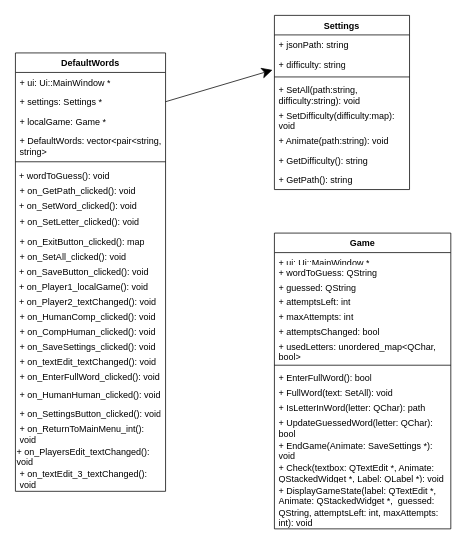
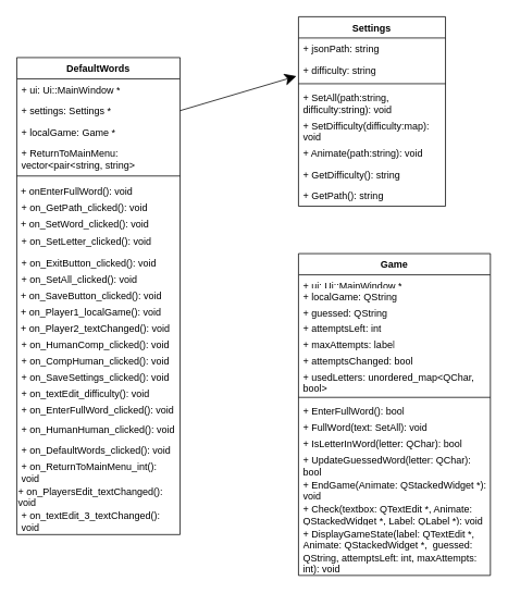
  <mxCell id="0" />
  <mxCell id="1" parent="0" />
  <mxCell id="2" value="DefaultWords" style="swimlane;fontStyle=1;align=center;verticalAlign=top;childLayout=stackLayout;horizontal=1;startSize=26;horizontalStack=0;resizeParent=1;resizeParentMax=0;resizeLast=0;collapsible=1;marginBottom=0;whiteSpace=wrap;html=1;" vertex="1" parent="1"><mxGeometry x="20" y="70" width="200" height="584" as="geometry"><mxRectangle x="220" y="510" width="110" height="30" as="alternateBounds" /></mxGeometry></mxCell>
  <mxCell id="3" value="+ ui: Ui::MainWindow *" style="text;strokeColor=none;fillColor=none;align=left;verticalAlign=top;spacingLeft=4;spacingRight=4;overflow=hidden;rotatable=0;points=[[0,0.5],[1,0.5]];portConstraint=eastwest;whiteSpace=wrap;html=1;" vertex="1" parent="2"><mxGeometry y="26" width="200" height="26" as="geometry" /></mxCell>
  <mxCell id="4" value="+ settings: Settings *" style="text;strokeColor=none;fillColor=none;align=left;verticalAlign=top;spacingLeft=4;spacingRight=4;overflow=hidden;rotatable=0;points=[[0,0.5],[1,0.5]];portConstraint=eastwest;whiteSpace=wrap;html=1;" vertex="1" parent="2"><mxGeometry y="52" width="200" height="26" as="geometry" /></mxCell>
  <mxCell id="5" value="+ localGame: Game *" style="text;strokeColor=none;fillColor=none;align=left;verticalAlign=top;spacingLeft=4;spacingRight=4;overflow=hidden;rotatable=0;points=[[0,0.5],[1,0.5]];portConstraint=eastwest;whiteSpace=wrap;html=1;" vertex="1" parent="2"><mxGeometry y="78" width="200" height="26" as="geometry" /></mxCell>
- <mxCell id="6" value="+ DefaultWords: vector&amp;lt;pair&amp;lt;string, string&amp;gt;" style="text;strokeColor=none;fillColor=none;align=left;verticalAlign=top;spacingLeft=4;spacingRight=4;overflow=hidden;rotatable=0;points=[[0,0.5],[1,0.5]];portConstraint=eastwest;whiteSpace=wrap;html=1;" vertex="1" parent="2"><mxGeometry y="104" width="200" height="36" as="geometry" /></mxCell>
+ <mxCell id="6" value="+ ReturnToMainMenu: vector&amp;lt;pair&amp;lt;string, string&amp;gt;" style="text;strokeColor=none;fillColor=none;align=left;verticalAlign=top;spacingLeft=4;spacingRight=4;overflow=hidden;rotatable=0;points=[[0,0.5],[1,0.5]];portConstraint=eastwest;whiteSpace=wrap;html=1;" vertex="1" parent="2"><mxGeometry y="104" width="200" height="36" as="geometry" /></mxCell>
  <mxCell id="7" value="" style="line;strokeWidth=1;fillColor=none;align=left;verticalAlign=middle;spacingTop=-1;spacingLeft=3;spacingRight=3;rotatable=0;labelPosition=right;points=[];portConstraint=eastwest;strokeColor=inherit;" vertex="1" parent="2"><mxGeometry y="140" width="200" height="10" as="geometry" /></mxCell>
- <mxCell id="8" value=" + wordToGuess(): void" style="text;whiteSpace=wrap;" vertex="1" parent="2"><mxGeometry y="150" width="200" height="20" as="geometry" /></mxCell>
+ <mxCell id="8" value=" + onEnterFullWord(): void" style="text;whiteSpace=wrap;" vertex="1" parent="2"><mxGeometry y="150" width="200" height="20" as="geometry" /></mxCell>
  <mxCell id="9" value="     + on_GetPath_clicked(): void&lt;div&gt;&lt;br/&gt;&lt;/div&gt;" style="text;strokeColor=none;fillColor=none;align=left;verticalAlign=top;spacingLeft=4;spacingRight=4;overflow=hidden;rotatable=0;points=[[0,0.5],[1,0.5]];portConstraint=eastwest;whiteSpace=wrap;html=1;" vertex="1" parent="2"><mxGeometry y="170" width="200" height="20" as="geometry" /></mxCell>
  <mxCell id="10" value=" + on_SetWord_clicked(): void" style="text;whiteSpace=wrap;" vertex="1" parent="2"><mxGeometry y="190" width="200" height="22" as="geometry" /></mxCell>
  <mxCell id="11" value="     + on_SetLetter_clicked(): void&lt;div&gt;&lt;br/&gt;&lt;/div&gt;" style="text;strokeColor=none;fillColor=none;align=left;verticalAlign=top;spacingLeft=4;spacingRight=4;overflow=hidden;rotatable=0;points=[[0,0.5],[1,0.5]];portConstraint=eastwest;whiteSpace=wrap;html=1;" vertex="1" parent="2"><mxGeometry y="212" width="200" height="26" as="geometry" /></mxCell>
- <mxCell id="12" value="&lt;div&gt;     + on_ExitButton_clicked(): map &lt;br&gt;&lt;/div&gt;" style="text;strokeColor=none;fillColor=none;align=left;verticalAlign=top;spacingLeft=4;spacingRight=4;overflow=hidden;rotatable=0;points=[[0,0.5],[1,0.5]];portConstraint=eastwest;whiteSpace=wrap;html=1;" vertex="1" parent="2"><mxGeometry y="238" width="200" height="20" as="geometry" /></mxCell>
+ <mxCell id="12" value="&lt;div&gt;     + on_ExitButton_clicked(): void &lt;br&gt;&lt;/div&gt;" style="text;strokeColor=none;fillColor=none;align=left;verticalAlign=top;spacingLeft=4;spacingRight=4;overflow=hidden;rotatable=0;points=[[0,0.5],[1,0.5]];portConstraint=eastwest;whiteSpace=wrap;html=1;" vertex="1" parent="2"><mxGeometry y="238" width="200" height="20" as="geometry" /></mxCell>
  <mxCell id="13" value="&lt;div&gt;     + on_SetAll_clicked(): void &lt;br&gt;&lt;/div&gt;" style="text;strokeColor=none;fillColor=none;align=left;verticalAlign=top;spacingLeft=4;spacingRight=4;overflow=hidden;rotatable=0;points=[[0,0.5],[1,0.5]];portConstraint=eastwest;whiteSpace=wrap;html=1;" vertex="1" parent="2"><mxGeometry y="258" width="200" height="20" as="geometry" /></mxCell>
  <mxCell id="14" value=" + on_SaveButton_clicked(): void" style="text;whiteSpace=wrap;" vertex="1" parent="2"><mxGeometry y="278" width="200" height="20" as="geometry" /></mxCell>
  <mxCell id="15" value=" + on_Player1_localGame(): void" style="text;whiteSpace=wrap;" vertex="1" parent="2"><mxGeometry y="298" width="200" height="20" as="geometry" /></mxCell>
  <mxCell id="16" value=" + on_Player2_textChanged(): void" style="text;whiteSpace=wrap;" vertex="1" parent="2"><mxGeometry y="318" width="200" height="20" as="geometry" /></mxCell>
  <mxCell id="17" value="     + on_HumanComp_clicked(): void&lt;div&gt;&lt;br/&gt;&lt;/div&gt;" style="text;strokeColor=none;fillColor=none;align=left;verticalAlign=top;spacingLeft=4;spacingRight=4;overflow=hidden;rotatable=0;points=[[0,0.5],[1,0.5]];portConstraint=eastwest;whiteSpace=wrap;html=1;" vertex="1" parent="2"><mxGeometry y="338" width="200" height="20" as="geometry" /></mxCell>
  <mxCell id="18" value="     + on_CompHuman_clicked(): void&lt;div&gt;&lt;br/&gt;&lt;/div&gt;" style="text;strokeColor=none;fillColor=none;align=left;verticalAlign=top;spacingLeft=4;spacingRight=4;overflow=hidden;rotatable=0;points=[[0,0.5],[1,0.5]];portConstraint=eastwest;whiteSpace=wrap;html=1;" vertex="1" parent="2"><mxGeometry y="358" width="200" height="20" as="geometry" /></mxCell>
  <mxCell id="19" value="     + on_SaveSettings_clicked(): void&lt;div&gt;&lt;br/&gt;&lt;/div&gt;" style="text;strokeColor=none;fillColor=none;align=left;verticalAlign=top;spacingLeft=4;spacingRight=4;overflow=hidden;rotatable=0;points=[[0,0.5],[1,0.5]];portConstraint=eastwest;whiteSpace=wrap;html=1;" vertex="1" parent="2"><mxGeometry y="378" width="200" height="20" as="geometry" /></mxCell>
- <mxCell id="20" value="     + on_textEdit_textChanged(): void&lt;div&gt;&lt;br/&gt;&lt;/div&gt;" style="text;strokeColor=none;fillColor=none;align=left;verticalAlign=top;spacingLeft=4;spacingRight=4;overflow=hidden;rotatable=0;points=[[0,0.5],[1,0.5]];portConstraint=eastwest;whiteSpace=wrap;html=1;" vertex="1" parent="2"><mxGeometry y="398" width="200" height="20" as="geometry" /></mxCell>
+ <mxCell id="20" value="     + on_textEdit_difficulty(): void&lt;div&gt;&lt;br/&gt;&lt;/div&gt;" style="text;strokeColor=none;fillColor=none;align=left;verticalAlign=top;spacingLeft=4;spacingRight=4;overflow=hidden;rotatable=0;points=[[0,0.5],[1,0.5]];portConstraint=eastwest;whiteSpace=wrap;html=1;" vertex="1" parent="2"><mxGeometry y="398" width="200" height="20" as="geometry" /></mxCell>
  <mxCell id="21" value="     + on_EnterFullWord_clicked(): void&lt;div&gt;&lt;br/&gt;&lt;/div&gt;" style="text;strokeColor=none;fillColor=none;align=left;verticalAlign=top;spacingLeft=4;spacingRight=4;overflow=hidden;rotatable=0;points=[[0,0.5],[1,0.5]];portConstraint=eastwest;whiteSpace=wrap;html=1;" vertex="1" parent="2"><mxGeometry y="418" width="200" height="24" as="geometry" /></mxCell>
  <mxCell id="22" value="     + on_HumanHuman_clicked(): void&lt;div&gt;&lt;br/&gt;&lt;/div&gt;" style="text;strokeColor=none;fillColor=none;align=left;verticalAlign=top;spacingLeft=4;spacingRight=4;overflow=hidden;rotatable=0;points=[[0,0.5],[1,0.5]];portConstraint=eastwest;whiteSpace=wrap;html=1;" vertex="1" parent="2"><mxGeometry y="442" width="200" height="26" as="geometry" /></mxCell>
- <mxCell id="23" value="&lt;div&gt;     + on_SettingsButton_clicked(): void &lt;br&gt;&lt;/div&gt;&lt;div&gt;&lt;br&gt;&lt;/div&gt;" style="text;strokeColor=none;fillColor=none;align=left;verticalAlign=top;spacingLeft=4;spacingRight=4;overflow=hidden;rotatable=0;points=[[0,0.5],[1,0.5]];portConstraint=eastwest;whiteSpace=wrap;html=1;" vertex="1" parent="2"><mxGeometry y="468" width="200" height="20" as="geometry" /></mxCell>
+ <mxCell id="23" value="&lt;div&gt;     + on_DefaultWords_clicked(): void &lt;br&gt;&lt;/div&gt;&lt;div&gt;&lt;br&gt;&lt;/div&gt;" style="text;strokeColor=none;fillColor=none;align=left;verticalAlign=top;spacingLeft=4;spacingRight=4;overflow=hidden;rotatable=0;points=[[0,0.5],[1,0.5]];portConstraint=eastwest;whiteSpace=wrap;html=1;" vertex="1" parent="2"><mxGeometry y="468" width="200" height="20" as="geometry" /></mxCell>
  <mxCell id="24" value="     + on_ReturnToMainMenu_int(): void&lt;div&gt;&lt;br/&gt;&lt;/div&gt;" style="text;strokeColor=none;fillColor=none;align=left;verticalAlign=top;spacingLeft=4;spacingRight=4;overflow=hidden;rotatable=0;points=[[0,0.5],[1,0.5]];portConstraint=eastwest;whiteSpace=wrap;html=1;" vertex="1" parent="2"><mxGeometry y="488" width="200" height="30" as="geometry" /></mxCell>
  <mxCell id="25" value="+ on_PlayersEdit_textChanged(): void" style="text;whiteSpace=wrap;" vertex="1" parent="2"><mxGeometry y="518" width="200" height="30" as="geometry" /></mxCell>
  <mxCell id="26" value="     + on_textEdit_3_textChanged(): void&lt;div&gt;&lt;br/&gt;&lt;/div&gt;" style="text;strokeColor=none;fillColor=none;align=left;verticalAlign=top;spacingLeft=4;spacingRight=4;overflow=hidden;rotatable=0;points=[[0,0.5],[1,0.5]];portConstraint=eastwest;whiteSpace=wrap;html=1;" vertex="1" parent="2"><mxGeometry y="548" width="200" height="36" as="geometry" /></mxCell>
  <mxCell id="27" value="" style="endArrow=classic;endFill=1;endSize=12;html=1;rounded=0;entryX=-0.014;entryY=0.797;entryDx=0;entryDy=0;entryPerimeter=0;exitX=1;exitY=0.5;exitDx=0;exitDy=0;" edge="1" parent="1" source="4" target="30"><mxGeometry width="160" relative="1" as="geometry"><mxPoint x="220" y="160" as="sourcePoint" /><mxPoint x="375" y="160" as="targetPoint" /></mxGeometry></mxCell>
  <mxCell id="28" value="Settings" style="swimlane;fontStyle=1;align=center;verticalAlign=top;childLayout=stackLayout;horizontal=1;startSize=26;horizontalStack=0;resizeParent=1;resizeParentMax=0;resizeLast=0;collapsible=1;marginBottom=0;whiteSpace=wrap;html=1;" vertex="1" parent="1"><mxGeometry x="365" y="20" width="180" height="232" as="geometry" /></mxCell>
  <mxCell id="29" value="+ jsonPath: string" style="text;strokeColor=none;fillColor=none;align=left;verticalAlign=top;spacingLeft=4;spacingRight=4;overflow=hidden;rotatable=0;points=[[0,0.5],[1,0.5]];portConstraint=eastwest;whiteSpace=wrap;html=1;" vertex="1" parent="28"><mxGeometry y="26" width="180" height="26" as="geometry" /></mxCell>
  <mxCell id="30" value="+ difficulty: string" style="text;strokeColor=none;fillColor=none;align=left;verticalAlign=top;spacingLeft=4;spacingRight=4;overflow=hidden;rotatable=0;points=[[0,0.5],[1,0.5]];portConstraint=eastwest;whiteSpace=wrap;html=1;" vertex="1" parent="28"><mxGeometry y="52" width="180" height="26" as="geometry" /></mxCell>
  <mxCell id="31" value="" style="line;strokeWidth=1;fillColor=none;align=left;verticalAlign=middle;spacingTop=-1;spacingLeft=3;spacingRight=3;rotatable=0;labelPosition=right;points=[];portConstraint=eastwest;strokeColor=inherit;" vertex="1" parent="28"><mxGeometry y="78" width="180" height="8" as="geometry" /></mxCell>
  <mxCell id="32" value="+ SetAll(path:string, difficulty:string): void&lt;br&gt;&lt;div&gt;&lt;br&gt;&lt;/div&gt;" style="text;strokeColor=none;fillColor=none;align=left;verticalAlign=top;spacingLeft=4;spacingRight=4;overflow=hidden;rotatable=0;points=[[0,0.5],[1,0.5]];portConstraint=eastwest;whiteSpace=wrap;html=1;" vertex="1" parent="28"><mxGeometry y="86" width="180" height="34" as="geometry" /></mxCell>
  <mxCell id="33" value="+ SetDifficulty(difficulty:map): void&lt;br&gt;&lt;div&gt;&lt;br&gt;&lt;/div&gt;" style="text;strokeColor=none;fillColor=none;align=left;verticalAlign=top;spacingLeft=4;spacingRight=4;overflow=hidden;rotatable=0;points=[[0,0.5],[1,0.5]];portConstraint=eastwest;whiteSpace=wrap;html=1;" vertex="1" parent="28"><mxGeometry y="120" width="180" height="34" as="geometry" /></mxCell>
  <mxCell id="34" value="+ Animate(path:string): void&lt;br&gt;&lt;div&gt;&lt;br&gt;&lt;/div&gt;" style="text;strokeColor=none;fillColor=none;align=left;verticalAlign=top;spacingLeft=4;spacingRight=4;overflow=hidden;rotatable=0;points=[[0,0.5],[1,0.5]];portConstraint=eastwest;whiteSpace=wrap;html=1;" vertex="1" parent="28"><mxGeometry y="154" width="180" height="26" as="geometry" /></mxCell>
  <mxCell id="35" value="+ GetDifficulty(): string&lt;br&gt;&lt;div&gt;&lt;br&gt;&lt;/div&gt;" style="text;strokeColor=none;fillColor=none;align=left;verticalAlign=top;spacingLeft=4;spacingRight=4;overflow=hidden;rotatable=0;points=[[0,0.5],[1,0.5]];portConstraint=eastwest;whiteSpace=wrap;html=1;" vertex="1" parent="28"><mxGeometry y="180" width="180" height="26" as="geometry" /></mxCell>
  <mxCell id="36" value="+ GetPath(): string&lt;br&gt;&lt;div&gt;&lt;br&gt;&lt;/div&gt;" style="text;strokeColor=none;fillColor=none;align=left;verticalAlign=top;spacingLeft=4;spacingRight=4;overflow=hidden;rotatable=0;points=[[0,0.5],[1,0.5]];portConstraint=eastwest;whiteSpace=wrap;html=1;" vertex="1" parent="28"><mxGeometry y="206" width="180" height="26" as="geometry" /></mxCell>
  <mxCell id="37" value="Game" style="swimlane;fontStyle=1;align=center;verticalAlign=top;childLayout=stackLayout;horizontal=1;startSize=26;horizontalStack=0;resizeParent=1;resizeParentMax=0;resizeLast=0;collapsible=1;marginBottom=0;whiteSpace=wrap;html=1;" vertex="1" parent="1"><mxGeometry x="365" y="310" width="235" height="394" as="geometry" /></mxCell>
  <mxCell id="38" value="+ ui: Ui::MainWindow *" style="text;strokeColor=none;fillColor=none;align=left;verticalAlign=top;spacingLeft=4;spacingRight=4;overflow=hidden;rotatable=0;points=[[0,0.5],[1,0.5]];portConstraint=eastwest;whiteSpace=wrap;html=1;" vertex="1" parent="37"><mxGeometry y="26" width="235" height="14" as="geometry" /></mxCell>
- <mxCell id="39" value="+&amp;nbsp;wordToGuess: QString" style="text;strokeColor=none;fillColor=none;align=left;verticalAlign=top;spacingLeft=4;spacingRight=4;overflow=hidden;rotatable=0;points=[[0,0.5],[1,0.5]];portConstraint=eastwest;whiteSpace=wrap;html=1;" vertex="1" parent="37"><mxGeometry y="40" width="235" height="20" as="geometry" /></mxCell>
+ <mxCell id="39" value="+&amp;nbsp;localGame: QString" style="text;strokeColor=none;fillColor=none;align=left;verticalAlign=top;spacingLeft=4;spacingRight=4;overflow=hidden;rotatable=0;points=[[0,0.5],[1,0.5]];portConstraint=eastwest;whiteSpace=wrap;html=1;" vertex="1" parent="37"><mxGeometry y="40" width="235" height="20" as="geometry" /></mxCell>
  <mxCell id="40" value="+&amp;nbsp;guessed: QString" style="text;strokeColor=none;fillColor=none;align=left;verticalAlign=top;spacingLeft=4;spacingRight=4;overflow=hidden;rotatable=0;points=[[0,0.5],[1,0.5]];portConstraint=eastwest;whiteSpace=wrap;html=1;" vertex="1" parent="37"><mxGeometry y="60" width="235" height="18" as="geometry" /></mxCell>
  <mxCell id="41" value="+&amp;nbsp;attemptsLeft: int" style="text;strokeColor=none;fillColor=none;align=left;verticalAlign=top;spacingLeft=4;spacingRight=4;overflow=hidden;rotatable=0;points=[[0,0.5],[1,0.5]];portConstraint=eastwest;whiteSpace=wrap;html=1;" vertex="1" parent="37"><mxGeometry y="78" width="235" height="20" as="geometry" /></mxCell>
- <mxCell id="42" value="+&amp;nbsp;maxAttempts: int" style="text;strokeColor=none;fillColor=none;align=left;verticalAlign=top;spacingLeft=4;spacingRight=4;overflow=hidden;rotatable=0;points=[[0,0.5],[1,0.5]];portConstraint=eastwest;whiteSpace=wrap;html=1;" vertex="1" parent="37"><mxGeometry y="98" width="235" height="20" as="geometry" /></mxCell>
+ <mxCell id="42" value="+&amp;nbsp;maxAttempts: label" style="text;strokeColor=none;fillColor=none;align=left;verticalAlign=top;spacingLeft=4;spacingRight=4;overflow=hidden;rotatable=0;points=[[0,0.5],[1,0.5]];portConstraint=eastwest;whiteSpace=wrap;html=1;" vertex="1" parent="37"><mxGeometry y="98" width="235" height="20" as="geometry" /></mxCell>
  <mxCell id="43" value="+&amp;nbsp;attemptsChanged: bool" style="text;strokeColor=none;fillColor=none;align=left;verticalAlign=top;spacingLeft=4;spacingRight=4;overflow=hidden;rotatable=0;points=[[0,0.5],[1,0.5]];portConstraint=eastwest;whiteSpace=wrap;html=1;" vertex="1" parent="37"><mxGeometry y="118" width="235" height="20" as="geometry" /></mxCell>
  <mxCell id="44" value="+ usedLetters: unordered_map&amp;lt;QChar, bool&amp;gt;" style="text;strokeColor=none;fillColor=none;align=left;verticalAlign=top;spacingLeft=4;spacingRight=4;overflow=hidden;rotatable=0;points=[[0,0.5],[1,0.5]];portConstraint=eastwest;whiteSpace=wrap;html=1;" vertex="1" parent="37"><mxGeometry y="138" width="235" height="34" as="geometry" /></mxCell>
  <mxCell id="45" value="" style="line;strokeWidth=1;fillColor=none;align=left;verticalAlign=middle;spacingTop=-1;spacingLeft=3;spacingRight=3;rotatable=0;labelPosition=right;points=[];portConstraint=eastwest;strokeColor=inherit;" vertex="1" parent="37"><mxGeometry y="172" width="235" height="8" as="geometry" /></mxCell>
  <mxCell id="46" value="+ EnterFullWord(): bool" style="text;strokeColor=none;fillColor=none;align=left;verticalAlign=top;spacingLeft=4;spacingRight=4;overflow=hidden;rotatable=0;points=[[0,0.5],[1,0.5]];portConstraint=eastwest;whiteSpace=wrap;html=1;" vertex="1" parent="37"><mxGeometry y="180" width="235" height="20" as="geometry" /></mxCell>
  <mxCell id="47" value="+ FullWord(text: SetAll): void" style="text;strokeColor=none;fillColor=none;align=left;verticalAlign=top;spacingLeft=4;spacingRight=4;overflow=hidden;rotatable=0;points=[[0,0.5],[1,0.5]];portConstraint=eastwest;whiteSpace=wrap;html=1;" vertex="1" parent="37"><mxGeometry y="200" width="235" height="20" as="geometry" /></mxCell>
- <mxCell id="48" value="+ IsLetterInWord(letter: QChar): path" style="text;strokeColor=none;fillColor=none;align=left;verticalAlign=top;spacingLeft=4;spacingRight=4;overflow=hidden;rotatable=0;points=[[0,0.5],[1,0.5]];portConstraint=eastwest;whiteSpace=wrap;html=1;" vertex="1" parent="37"><mxGeometry y="220" width="235" height="20" as="geometry" /></mxCell>
+ <mxCell id="48" value="+ IsLetterInWord(letter: QChar): bool" style="text;strokeColor=none;fillColor=none;align=left;verticalAlign=top;spacingLeft=4;spacingRight=4;overflow=hidden;rotatable=0;points=[[0,0.5],[1,0.5]];portConstraint=eastwest;whiteSpace=wrap;html=1;" vertex="1" parent="37"><mxGeometry y="220" width="235" height="20" as="geometry" /></mxCell>
  <mxCell id="49" value="+ UpdateGuessedWord(letter: QChar): bool" style="text;strokeColor=none;fillColor=none;align=left;verticalAlign=top;spacingLeft=4;spacingRight=4;overflow=hidden;rotatable=0;points=[[0,0.5],[1,0.5]];portConstraint=eastwest;whiteSpace=wrap;html=1;" vertex="1" parent="37"><mxGeometry y="240" width="235" height="30" as="geometry" /></mxCell>
- <mxCell id="50" value="+ EndGame(Animate: SaveSettings *): void" style="text;strokeColor=none;fillColor=none;align=left;verticalAlign=top;spacingLeft=4;spacingRight=4;overflow=hidden;rotatable=0;points=[[0,0.5],[1,0.5]];portConstraint=eastwest;whiteSpace=wrap;html=1;" vertex="1" parent="37"><mxGeometry y="270" width="235" height="30" as="geometry" /></mxCell>
+ <mxCell id="50" value="+ EndGame(Animate: QStackedWidget *): void" style="text;strokeColor=none;fillColor=none;align=left;verticalAlign=top;spacingLeft=4;spacingRight=4;overflow=hidden;rotatable=0;points=[[0,0.5],[1,0.5]];portConstraint=eastwest;whiteSpace=wrap;html=1;" vertex="1" parent="37"><mxGeometry y="270" width="235" height="30" as="geometry" /></mxCell>
  <mxCell id="51" value="+ Check(textbox: QTextEdit *, Animate: QStackedWidget *, Label: QLabel *): void" style="text;strokeColor=none;fillColor=none;align=left;verticalAlign=top;spacingLeft=4;spacingRight=4;overflow=hidden;rotatable=0;points=[[0,0.5],[1,0.5]];portConstraint=eastwest;whiteSpace=wrap;html=1;" vertex="1" parent="37"><mxGeometry y="300" width="235" height="30" as="geometry" /></mxCell>
  <mxCell id="52" value="+ DisplayGameState(label: QTextEdit *, Animate: QStackedWidget *,&amp;nbsp; guessed: QString, attemptsLeft: int, maxAttempts: int): void" style="text;strokeColor=none;fillColor=none;align=left;verticalAlign=top;spacingLeft=4;spacingRight=4;overflow=hidden;rotatable=0;points=[[0,0.5],[1,0.5]];portConstraint=eastwest;whiteSpace=wrap;html=1;" vertex="1" parent="37"><mxGeometry y="330" width="235" height="64" as="geometry" /></mxCell>
